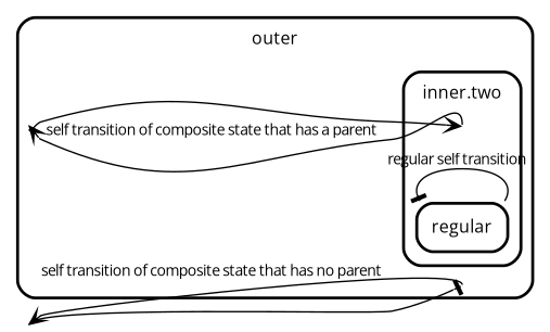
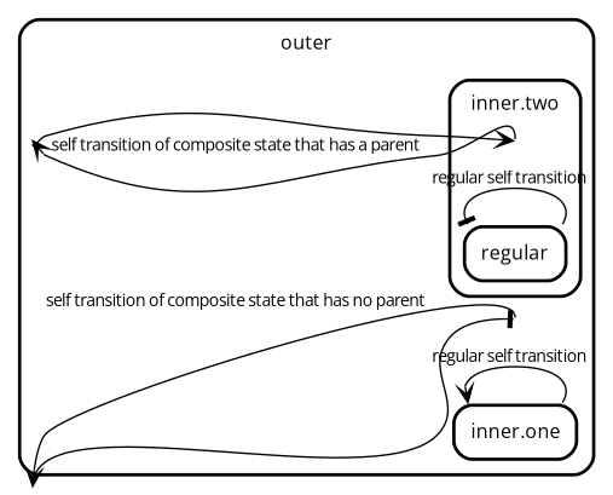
  digraph {
    compound=true
    fontname="Open Sans"
    fontsize=12
    nodesep=0.3
    ordering=out
    penwidth=2.0
    rankdir=RL
    ranksep=0.1
    splines=true
    node [fillcolor="#FFFFFF01" fixedsize=true fontname="Open Sans" fontsize=12 margin=0 penwidth=2.0 shape=point style=invis]
    edge [arrowhead=vee color=black fontcolor=black fontname="Open Sans" fontsize=10 tailport=n]
    "inner.two" [height=0 width=0]
    n2 [color=black label=<             <table align="center" cellborder="0" border="2" style="rounded" width="48">               <tr><td width="48" cellpadding="7">regular</td></tr>             </table>           > shape=plaintext style=filled fixedsize=""]
    outer [height=0 width=0]
+   n4 [color=black label=<         <table align="center" cellborder="0" border="2" style="rounded" width="48">           <tr><td width="48" cellpadding="7">inner.one</td></tr>         </table>       > shape=plaintext style=filled fixedsize=""]
    "self_tr_inner.two_inner.two_8" [height=0 width=0 margin=""]
    self_tr_outer_outer_9 [height=0 width=0 margin=""]
    subgraph cluster_1 {
      color=black
      label=<     <table cellborder="0" border="0">       <tr><td>outer</td></tr>     </table>     >
      style=rounded
      outer
+     n4
      "self_tr_inner.two_inner.two_8"
      subgraph cluster_2 {
        color=black
        label=<         <table cellborder="0" border="0">           <tr><td>inner.two</td></tr>         </table>         >
        style=rounded
        "inner.two"
        n2
      }
    }
    "inner.two" -> "self_tr_inner.two_inner.two_8" [headport=n label="self transition of composite state that has a parent   \l"]
    n2 -> n2 [label="regular self transition   \l" arrowhead=tee tailport=""]
    outer -> self_tr_outer_outer_9 [headport=n label="self transition of composite state that has no parent   \l"]
+   n4 -> n4 [label="regular self transition   \l" tailport=""]
    "self_tr_inner.two_inner.two_8" -> "inner.two" [tailport=s fontcolor=""]
    self_tr_outer_outer_9 -> outer [arrowhead=tee fontcolor=""]
  }
